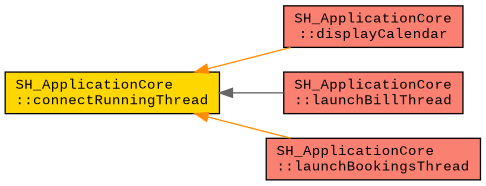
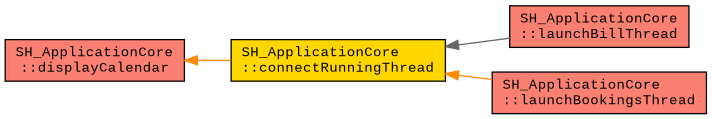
  digraph {
    fontname="Liberation Mono"
    rankdir=LR
    node [color=black fillcolor=salmon fontname="Liberation Mono" fontsize=11 shape=record style=filled]
    edge [color=darkorange dir=back fontname="Liberation Mono" fontsize=11 labelfontname=Verdana labelfontsize=11 style=solid]
    n1 [fontcolor=black height=0.2 label="SH_ApplicationCore\l::displayCalendar" width=0.4]
    n2 [fillcolor=gold height=0.2 label="SH_ApplicationCore\l::connectRunningThread" width=0.4]
    n3 [height=0.2 label="SH_ApplicationCore\l::launchBillThread" width=0.4]
    n4 [height=0.2 label="SH_ApplicationCore\l::launchBookingsThread" width=0.4]
-   n2 -> n1
+   n1 -> n2
    n2 -> n3 [color=gray40]
    n2 -> n4
  }
